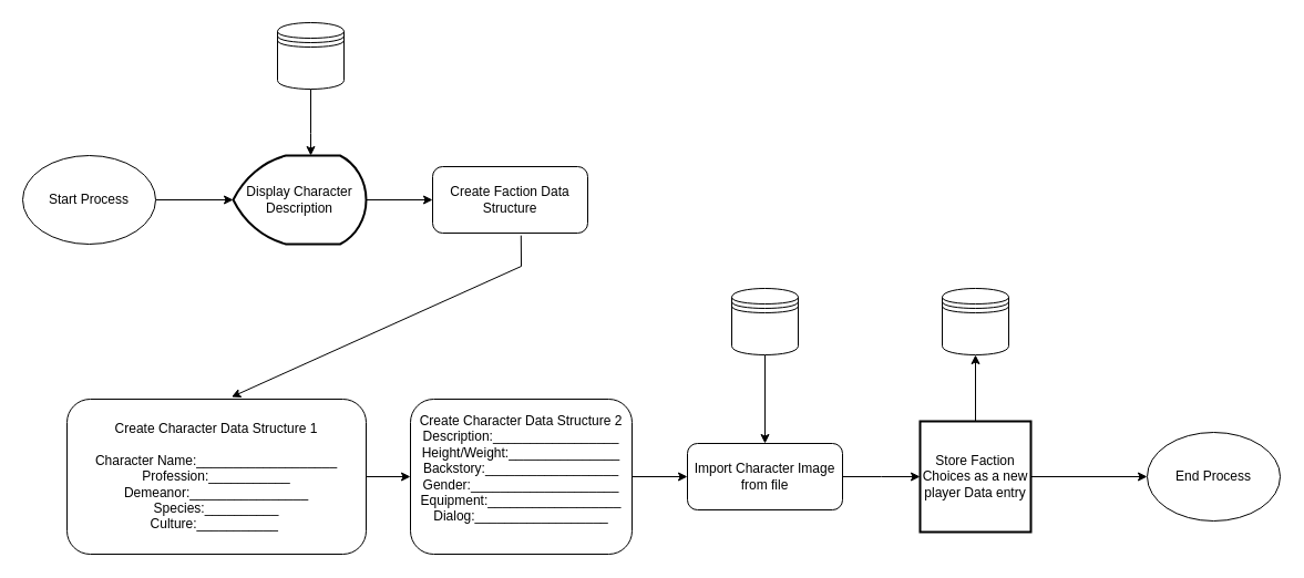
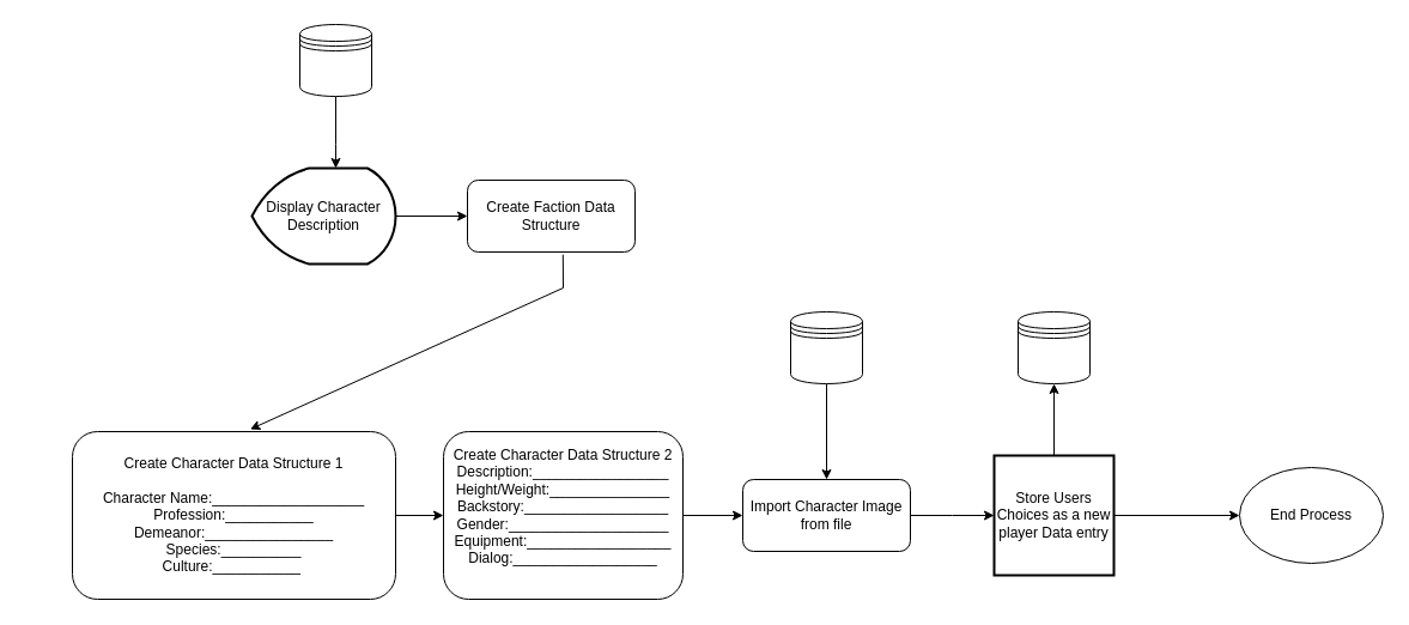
  <mxCell id="0" />
  <mxCell id="1" parent="0" />
- <mxCell id="2" style="edgeStyle=orthogonalEdgeStyle;rounded=0;orthogonalLoop=1;jettySize=auto;html=1;" parent="1" source="3" target="5" edge="1"><mxGeometry relative="1" as="geometry" /></mxCell>
- <mxCell id="3" value="Start Process" style="ellipse;whiteSpace=wrap;html=1;" parent="1" vertex="1"><mxGeometry x="20" y="140" width="120" height="80" as="geometry" /></mxCell>
  <mxCell id="4" style="edgeStyle=orthogonalEdgeStyle;rounded=0;orthogonalLoop=1;jettySize=auto;html=1;exitX=1;exitY=0.5;exitDx=0;exitDy=0;exitPerimeter=0;entryX=0;entryY=0.5;entryDx=0;entryDy=0;" parent="1" source="5" target="15" edge="1"><mxGeometry relative="1" as="geometry" /></mxCell>
  <mxCell id="5" value="Display Character Description" style="strokeWidth=2;html=1;shape=mxgraph.flowchart.display;whiteSpace=wrap;" parent="1" vertex="1"><mxGeometry x="210" y="140" width="120" height="80" as="geometry" /></mxCell>
  <mxCell id="6" style="edgeStyle=orthogonalEdgeStyle;rounded=0;orthogonalLoop=1;jettySize=auto;html=1;" parent="1" source="8" target="13" edge="1"><mxGeometry relative="1" as="geometry"><mxPoint x="360" y="430" as="targetPoint" /></mxGeometry></mxCell>
  <mxCell id="7" style="edgeStyle=orthogonalEdgeStyle;rounded=0;orthogonalLoop=1;jettySize=auto;html=1;exitX=0.5;exitY=0;exitDx=0;exitDy=0;entryX=0.5;entryY=1;entryDx=0;entryDy=0;" parent="1" source="8" target="14" edge="1"><mxGeometry relative="1" as="geometry" /></mxCell>
- <mxCell id="8" value="Store Faction Choices as a new player Data entry" style="rounded=1;whiteSpace=wrap;html=1;absoluteArcSize=1;arcSize=0;strokeWidth=2;" parent="1" vertex="1"><mxGeometry x="830" y="380" width="100" height="100" as="geometry" /></mxCell>
+ <mxCell id="8" value="Store Users Choices as a new player Data entry" style="rounded=1;whiteSpace=wrap;html=1;absoluteArcSize=1;arcSize=0;strokeWidth=2;" parent="1" vertex="1"><mxGeometry x="830" y="380" width="100" height="100" as="geometry" /></mxCell>
  <mxCell id="9" style="edgeStyle=orthogonalEdgeStyle;rounded=0;orthogonalLoop=1;jettySize=auto;html=1;entryX=0;entryY=0.5;entryDx=0;entryDy=0;" parent="1" source="10" target="12" edge="1"><mxGeometry relative="1" as="geometry" /></mxCell>
  <mxCell id="10" value="Create Character Data Structure 1&lt;br&gt;&lt;br&gt;&lt;div&gt;Character Name:___________________&lt;/div&gt;&lt;div&gt;Profession:___________&lt;/div&gt;&lt;div&gt;Demeanor:________________&lt;/div&gt;&lt;div&gt;Species:__________&lt;/div&gt;&lt;span&gt;Culture:___________&lt;/span&gt;&amp;nbsp;&lt;br&gt;" style="rounded=1;whiteSpace=wrap;html=1;" parent="1" vertex="1"><mxGeometry x="60" y="360" width="270" height="140" as="geometry" /></mxCell>
  <mxCell id="11" style="edgeStyle=orthogonalEdgeStyle;rounded=0;orthogonalLoop=1;jettySize=auto;html=1;exitX=1;exitY=0.5;exitDx=0;exitDy=0;" parent="1" source="12" target="17" edge="1"><mxGeometry relative="1" as="geometry" /></mxCell>
  <mxCell id="12" value="Create Character Data Structure 2&lt;br&gt;&lt;div&gt;Description:_________________&lt;/div&gt;&lt;div&gt;Height/Weight:_______________&lt;/div&gt;&lt;div&gt;Backstory:__________________&lt;/div&gt;&lt;div&gt;Gender:____________________&lt;/div&gt;&lt;div&gt;Equipment:__________________&lt;/div&gt;&lt;div&gt;Dialog:__________________&lt;/div&gt;&amp;nbsp;" style="rounded=1;whiteSpace=wrap;html=1;" parent="1" vertex="1"><mxGeometry x="370" y="360" width="200" height="140" as="geometry" /></mxCell>
  <mxCell id="13" value="End Process" style="ellipse;whiteSpace=wrap;html=1;" parent="1" vertex="1"><mxGeometry x="1035" y="390" width="120" height="80" as="geometry" /></mxCell>
  <mxCell id="14" value="" style="shape=datastore;whiteSpace=wrap;html=1;" parent="1" vertex="1"><mxGeometry x="850" y="260" width="60" height="60" as="geometry" /></mxCell>
  <mxCell id="15" value="Create Faction Data Structure" style="rounded=1;whiteSpace=wrap;html=1;" parent="1" vertex="1"><mxGeometry x="390" y="150" width="140" height="60" as="geometry" /></mxCell>
  <mxCell id="16" style="edgeStyle=orthogonalEdgeStyle;rounded=0;orthogonalLoop=1;jettySize=auto;html=1;" parent="1" source="17" edge="1"><mxGeometry relative="1" as="geometry"><mxPoint x="830" y="430" as="targetPoint" /></mxGeometry></mxCell>
  <mxCell id="17" value="Import Character Image from file" style="rounded=1;whiteSpace=wrap;html=1;" parent="1" vertex="1"><mxGeometry x="620" y="400" width="140" height="60" as="geometry" /></mxCell>
  <mxCell id="18" style="edgeStyle=orthogonalEdgeStyle;rounded=0;orthogonalLoop=1;jettySize=auto;html=1;entryX=0.5;entryY=0;entryDx=0;entryDy=0;" parent="1" source="19" target="17" edge="1"><mxGeometry relative="1" as="geometry" /></mxCell>
  <mxCell id="19" value="" style="shape=datastore;whiteSpace=wrap;html=1;" parent="1" vertex="1"><mxGeometry x="660" y="260" width="60" height="60" as="geometry" /></mxCell>
  <mxCell id="20" value="" style="endArrow=classic;html=1;rounded=0;exitX=0.57;exitY=1.036;exitDx=0;exitDy=0;exitPerimeter=0;entryX=0.55;entryY=-0.014;entryDx=0;entryDy=0;entryPerimeter=0;" parent="1" source="15" target="10" edge="1"><mxGeometry width="50" height="50" relative="1" as="geometry"><mxPoint x="420" y="300" as="sourcePoint" /><mxPoint x="470" y="250" as="targetPoint" /><Array as="points"><mxPoint x="470" y="240" /></Array></mxGeometry></mxCell>
  <mxCell id="21" value="" style="edgeStyle=orthogonalEdgeStyle;rounded=0;orthogonalLoop=1;jettySize=auto;html=1;" parent="1" source="22" target="5" edge="1"><mxGeometry relative="1" as="geometry"><Array as="points"><mxPoint x="280" y="120" /><mxPoint x="280" y="120" /></Array></mxGeometry></mxCell>
  <mxCell id="22" value="" style="shape=datastore;whiteSpace=wrap;html=1;" parent="1" vertex="1"><mxGeometry x="250" y="20" width="60" height="60" as="geometry" /></mxCell>
